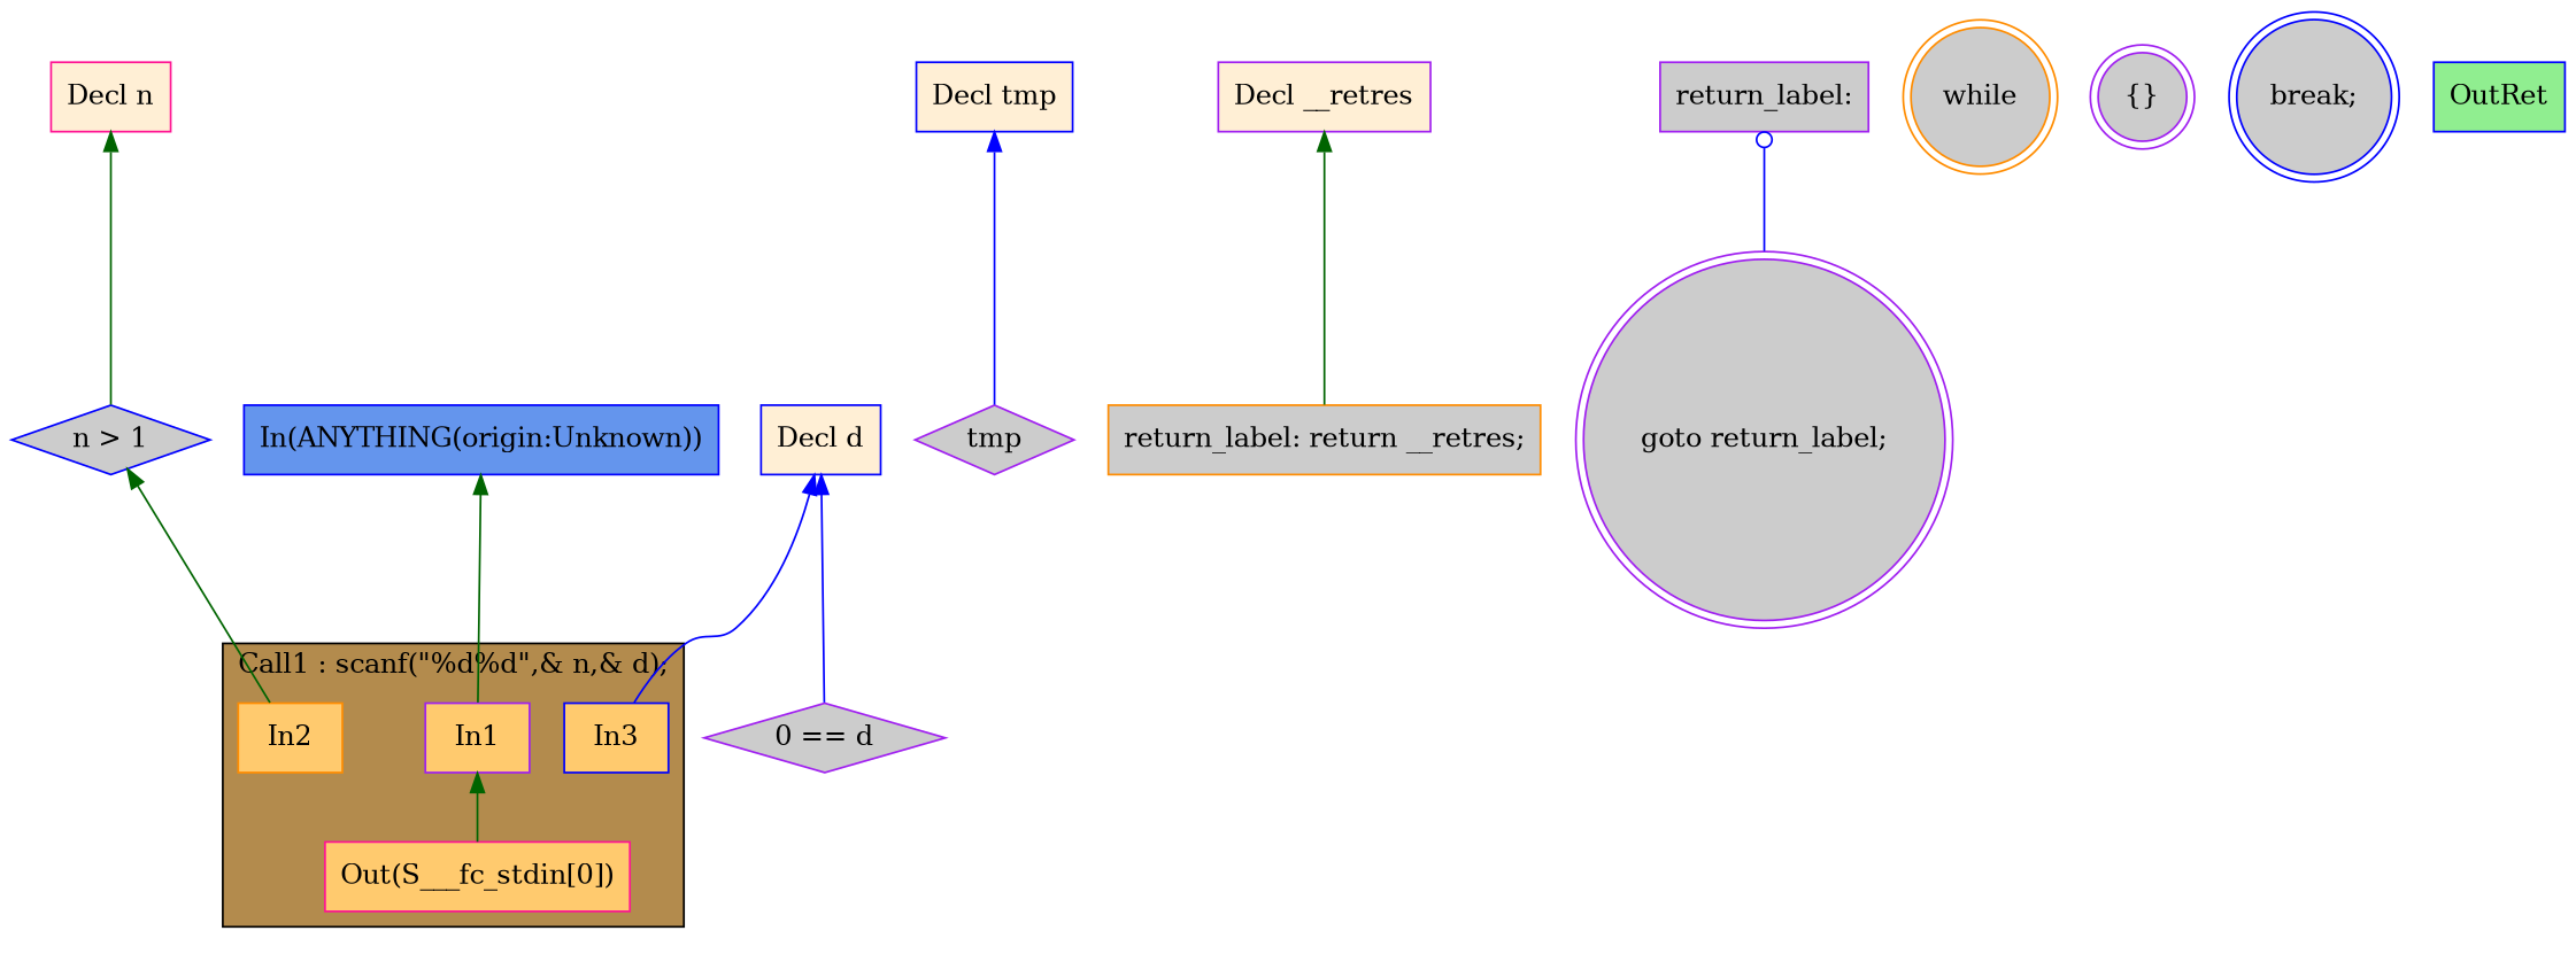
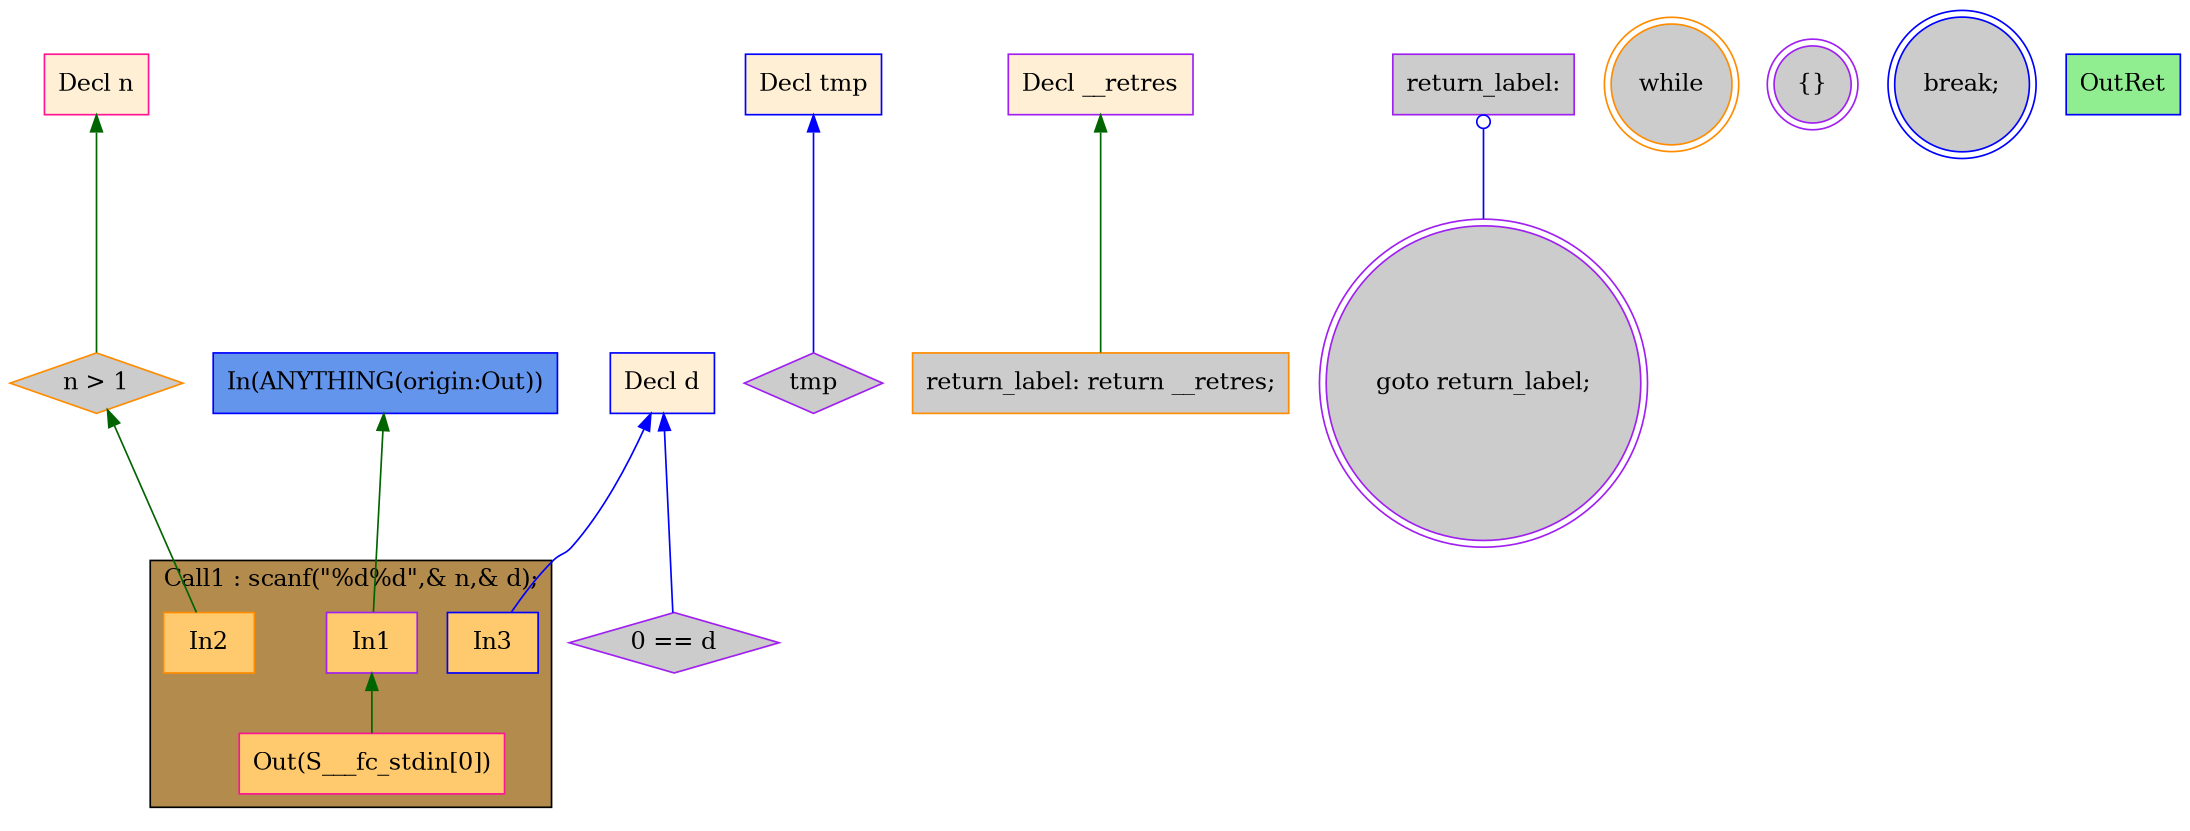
  digraph {
    rankdir=TB
    node [color=purple fillcolor="#CCCCCC" shape=box style=filled]
    edge [color=darkgreen dir=back]
    n1 [fillcolor="#FFCA6E" label=In1]
    n2 [color=darkorange fillcolor="#FFCA6E" label=In2]
    n3 [color=blue fillcolor="#FFCA6E" label=In3]
    n4 [color=deeppink fillcolor="#FFCA6E" label="Out(S___fc_stdin[0])"]
    n5 [color=deeppink fillcolor="#FFEFD5" label="Decl n"]
-   n6 [color=blue label="n > 1" shape=diamond]
+   n6 [color=darkorange label="n > 1" shape=diamond]
    n7 [color=blue fillcolor="#FFEFD5" label="Decl d"]
    n8 [label="0 == d" shape=diamond]
    n9 [color=blue fillcolor="#FFEFD5" label="Decl tmp"]
    n10 [label=tmp shape=diamond]
    n11 [fillcolor="#FFEFD5" label="Decl __retres"]
    n12 [color=darkorange label="return_label: return __retres;"]
    n13 [label="goto return_label;" shape=doublecircle]
    n14 [label="return_label:"]
    n15 [color=darkorange label=while shape=doublecircle]
    n16 [label="{}" shape=doublecircle]
    n17 [color=blue label="break;" shape=doublecircle]
    n18 [color=blue fillcolor="#90EE90" label=OutRet]
-   n19 [color=blue fillcolor="#6495ED" label="In(ANYTHING(origin:Unknown))"]
+   n19 [color=blue fillcolor="#6495ED" label="In(ANYTHING(origin:Out))"]
    subgraph cluster_1 {
      fillcolor="#B38B4D"
      label="Call1 : scanf(\"%d%d\",& n,& d);"
      style=filled
      n1
      n2
      n3
      n4
    }
    n1 -> n4
    n5 -> n6
    n6 -> n2
    n7 -> n3 [color=blue]
    n7 -> n8 [color=blue]
    n9 -> n10 [color=blue]
    n11 -> n12
    n14 -> n13 [arrowtail=odot color=blue]
    n19 -> n1
  }
